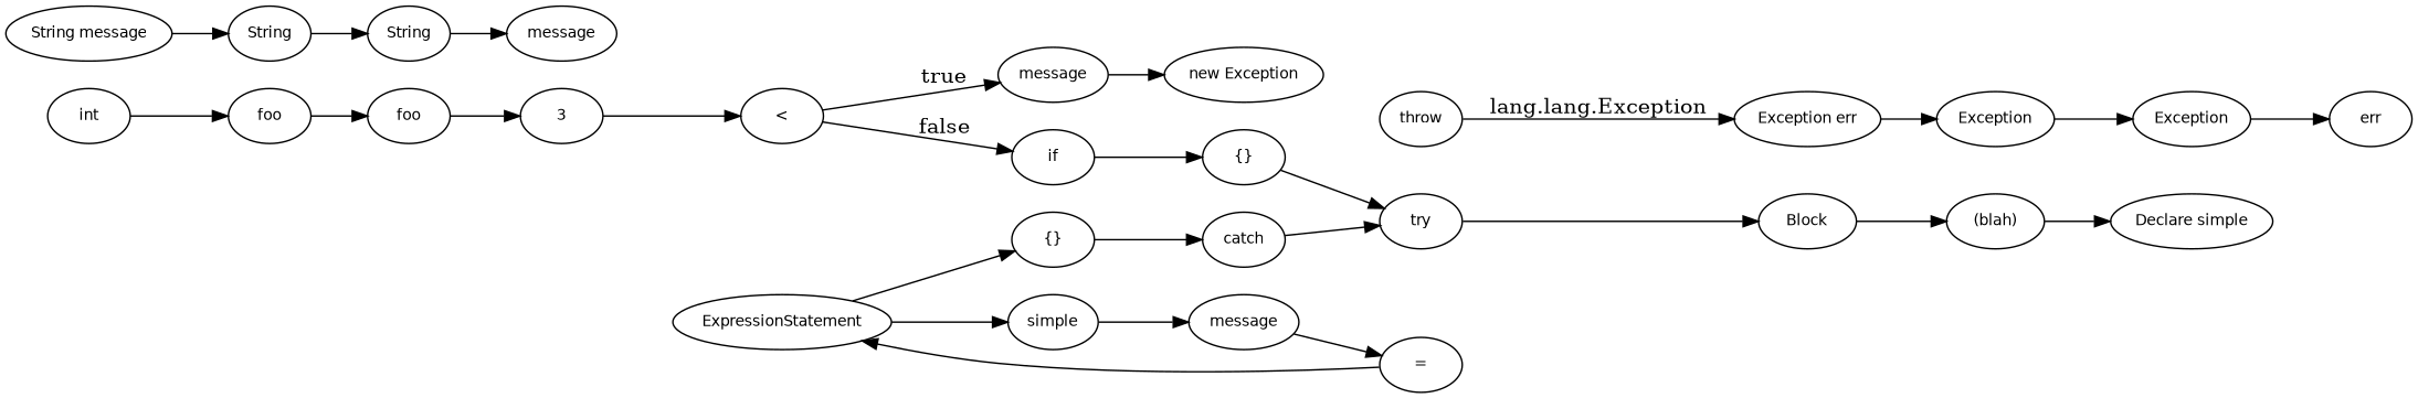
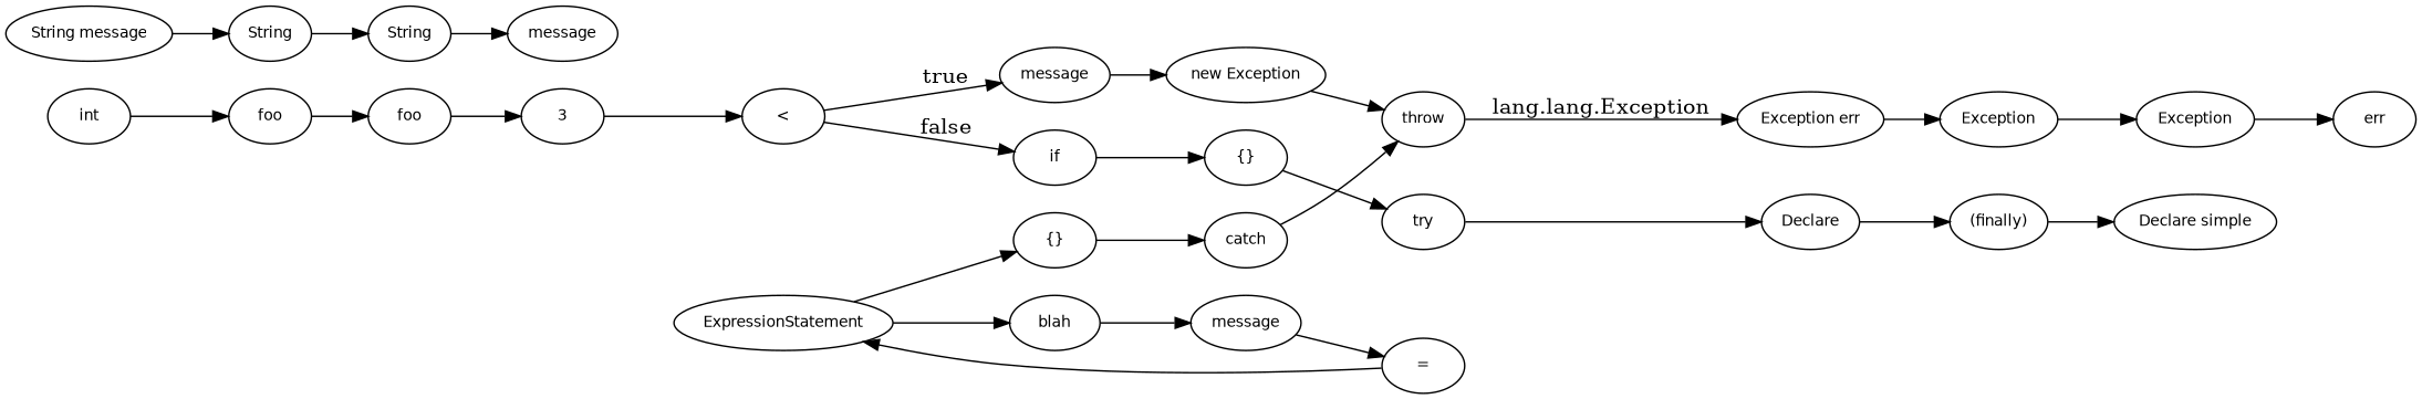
  digraph {
    rankdir=LR
    node [fontname=Helvetica fontsize=10]
-   n1 [label=Block]
-   n2 [label="(blah)"]
+   n1 [label=Declare]
+   n2 [label="(finally)"]
    n3 [label="Declare simple"]
-   n4 [label=simple]
+   n4 [label=blah]
    n5 [label=message]
    n6 [label="="]
    n7 [label=ExpressionStatement]
    n8 [label="{}"]
    n9 [label=catch]
    n10 [label=try]
    n11 [label=err]
    n12 [label=Exception]
    n13 [label=Exception]
    n14 [label="Exception err"]
    n15 [label=foo]
    n16 [label=foo]
    n17 [label=3]
    n18 [label=message]
    n19 [label="new Exception"]
    n20 [label=throw]
    n21 [label=int]
    n22 [label=message]
    n23 [label=String]
    n24 [label=String]
    n25 [label="<"]
    n26 [label=if]
    n27 [label="String message"]
    n28 [label="{}"]
    n1 -> n2
    n2 -> n3
    n4 -> n5
    n5 -> n6
    n6 -> n7
    n7 -> n4
    n7 -> n8
    n8 -> n9
-   n9 -> n10
+   n9 -> n20
    n10 -> n1
    n12 -> n13
    n13 -> n11
    n14 -> n12
    n15 -> n16
    n16 -> n17
    n17 -> n25
    n18 -> n19
+   n19 -> n20
    n20 -> n14 [label="lang.lang.Exception"]
    n21 -> n15
    n23 -> n24
    n24 -> n22
    n25 -> n18 [label=true]
    n25 -> n26 [label=false]
    n26 -> n28
    n27 -> n23
    n28 -> n10
  }
